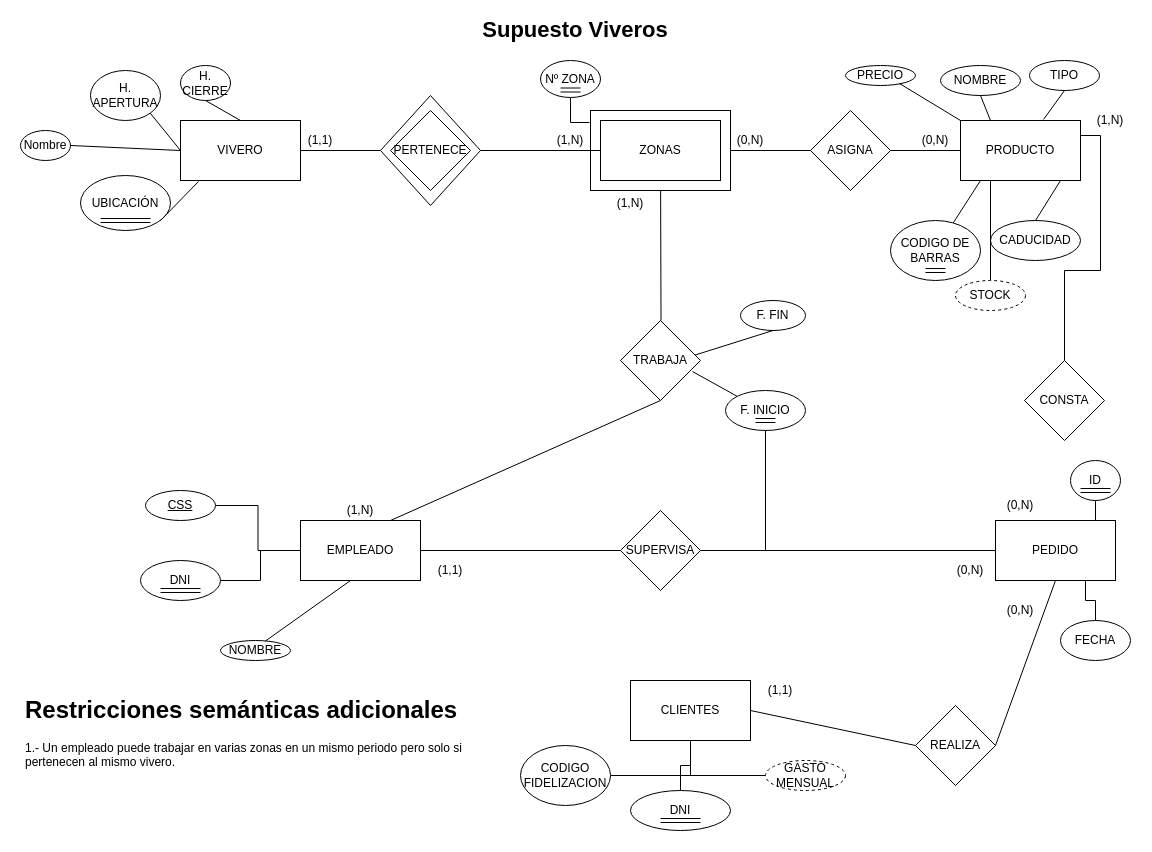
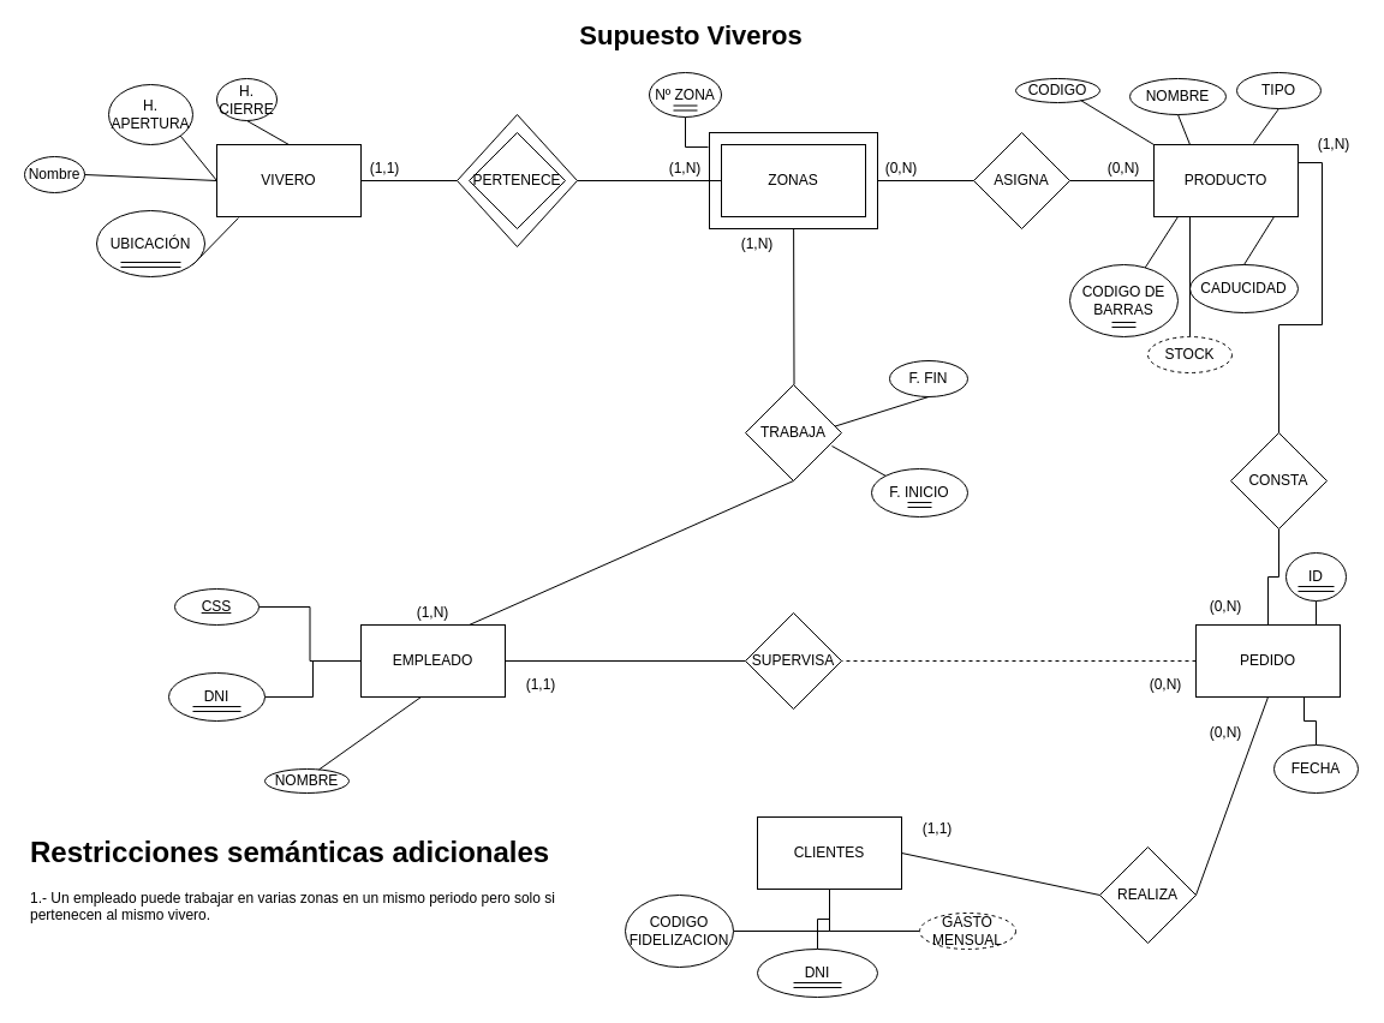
  <mxCell id="0" />
  <mxCell id="1" parent="0" />
  <mxCell id="2" value="" style="rounded=0;whiteSpace=wrap;html=1;" vertex="1" parent="1"><mxGeometry x="590" y="110" width="140" height="80" as="geometry" /></mxCell>
  <mxCell id="3" value="" style="rhombus;whiteSpace=wrap;html=1;" vertex="1" parent="1"><mxGeometry x="380" y="95" width="100" height="110" as="geometry" /></mxCell>
- <mxCell id="4" value="" style="edgeStyle=orthogonalEdgeStyle;rounded=0;orthogonalLoop=1;jettySize=auto;html=1;startFill=0;endArrow=none;endFill=0;exitX=0;exitY=0.5;exitDx=0;exitDy=0;" edge="1" parent="1" source="58" target="60"><mxGeometry relative="1" as="geometry" /></mxCell>
+ <mxCell id="4" value="" style="edgeStyle=orthogonalEdgeStyle;rounded=0;orthogonalLoop=1;jettySize=auto;html=1;startFill=0;endArrow=none;endFill=0;exitX=0;exitY=0.5;exitDx=0;exitDy=0;dashed=1;" edge="1" parent="1" source="58" target="60"><mxGeometry relative="1" as="geometry" /></mxCell>
  <mxCell id="5" value="CLIENTES" style="rounded=0;whiteSpace=wrap;html=1;" vertex="1" parent="1"><mxGeometry x="630" y="680" width="120" height="60" as="geometry" /></mxCell>
  <mxCell id="6" value="ZONAS" style="rounded=0;whiteSpace=wrap;html=1;" vertex="1" parent="1"><mxGeometry x="600" y="120" width="120" height="60" as="geometry" /></mxCell>
  <mxCell id="7" value="VIVERO&lt;br&gt;" style="rounded=0;whiteSpace=wrap;html=1;" vertex="1" parent="1"><mxGeometry x="180" y="120" width="120" height="60" as="geometry" /></mxCell>
  <mxCell id="8" value="" style="edgeStyle=orthogonalEdgeStyle;rounded=0;orthogonalLoop=1;jettySize=auto;html=1;startFill=0;endArrow=none;endFill=0;" edge="1" parent="1" source="9" target="51"><mxGeometry relative="1" as="geometry" /></mxCell>
  <mxCell id="9" value="EMPLEADO" style="rounded=0;whiteSpace=wrap;html=1;" vertex="1" parent="1"><mxGeometry x="300" y="520" width="120" height="60" as="geometry" /></mxCell>
  <mxCell id="10" value="PRODUCTO" style="rounded=0;whiteSpace=wrap;html=1;" vertex="1" parent="1"><mxGeometry x="960" y="120" width="120" height="60" as="geometry" /></mxCell>
  <mxCell id="11" value="PERTENECE" style="rhombus;whiteSpace=wrap;html=1;" vertex="1" parent="1"><mxGeometry x="390" y="110" width="80" height="80" as="geometry" /></mxCell>
  <mxCell id="12" value="" style="endArrow=none;html=1;entryX=0;entryY=0.5;entryDx=0;entryDy=0;" edge="1" parent="1" source="7" target="3"><mxGeometry width="50" height="50" relative="1" as="geometry"><mxPoint x="390" y="150" as="sourcePoint" /><mxPoint x="500" y="160" as="targetPoint" /></mxGeometry></mxCell>
  <mxCell id="13" value="" style="endArrow=none;html=1;exitX=1;exitY=0.5;exitDx=0;exitDy=0;entryX=0;entryY=0.5;entryDx=0;entryDy=0;" edge="1" parent="1" source="3" target="6"><mxGeometry width="50" height="50" relative="1" as="geometry"><mxPoint x="550" y="180" as="sourcePoint" /><mxPoint x="600" y="130" as="targetPoint" /></mxGeometry></mxCell>
  <mxCell id="14" value="(1,N)" style="text;html=1;strokeColor=none;fillColor=none;align=center;verticalAlign=middle;whiteSpace=wrap;rounded=0;" vertex="1" parent="1"><mxGeometry x="550" y="130" width="40" height="20" as="geometry" /></mxCell>
  <mxCell id="15" value="(1,1)" style="text;html=1;strokeColor=none;fillColor=none;align=center;verticalAlign=middle;whiteSpace=wrap;rounded=0;" vertex="1" parent="1"><mxGeometry x="300" y="130" width="40" height="20" as="geometry" /></mxCell>
  <mxCell id="16" value="Nombre&lt;br&gt;" style="ellipse;whiteSpace=wrap;html=1;" vertex="1" parent="1"><mxGeometry x="20" y="130" width="50" height="30" as="geometry" /></mxCell>
  <mxCell id="17" value="UBICACIÓN" style="ellipse;whiteSpace=wrap;html=1;" vertex="1" parent="1"><mxGeometry x="80" y="175" width="90" height="55" as="geometry" /></mxCell>
  <mxCell id="18" value="H. CIERRE" style="ellipse;whiteSpace=wrap;html=1;" vertex="1" parent="1"><mxGeometry x="180" y="65" width="50" height="35" as="geometry" /></mxCell>
  <mxCell id="19" value="H. APERTURA&lt;br&gt;" style="ellipse;whiteSpace=wrap;html=1;" vertex="1" parent="1"><mxGeometry x="90" y="70" width="70" height="50" as="geometry" /></mxCell>
  <mxCell id="20" value="" style="endArrow=none;html=1;entryX=0.5;entryY=1;entryDx=0;entryDy=0;exitX=0.5;exitY=0;exitDx=0;exitDy=0;" edge="1" parent="1" source="7" target="18"><mxGeometry width="50" height="50" relative="1" as="geometry"><mxPoint x="200" y="140" as="sourcePoint" /><mxPoint x="250" y="90" as="targetPoint" /></mxGeometry></mxCell>
  <mxCell id="21" value="" style="endArrow=none;html=1;entryX=1;entryY=1;entryDx=0;entryDy=0;exitX=0;exitY=0.5;exitDx=0;exitDy=0;" edge="1" parent="1" source="7" target="19"><mxGeometry width="50" height="50" relative="1" as="geometry"><mxPoint x="140" y="160" as="sourcePoint" /><mxPoint x="190" y="110" as="targetPoint" /></mxGeometry></mxCell>
  <mxCell id="22" value="" style="endArrow=none;html=1;entryX=0.15;entryY=1.017;entryDx=0;entryDy=0;entryPerimeter=0;" edge="1" parent="1" target="7"><mxGeometry width="50" height="50" relative="1" as="geometry"><mxPoint x="160" y="220" as="sourcePoint" /><mxPoint x="190" y="190" as="targetPoint" /></mxGeometry></mxCell>
  <mxCell id="23" value="" style="endArrow=none;html=1;exitX=1;exitY=0.5;exitDx=0;exitDy=0;entryX=0;entryY=0.5;entryDx=0;entryDy=0;" edge="1" parent="1" source="16" target="7"><mxGeometry width="50" height="50" relative="1" as="geometry"><mxPoint x="80" y="180" as="sourcePoint" /><mxPoint x="130" y="130" as="targetPoint" /></mxGeometry></mxCell>
  <mxCell id="24" value="" style="shape=link;html=1;width=-4;" edge="1" parent="1"><mxGeometry width="100" relative="1" as="geometry"><mxPoint x="100" y="220" as="sourcePoint" /><mxPoint x="150" y="220" as="targetPoint" /></mxGeometry></mxCell>
  <mxCell id="25" value="ASIGNA" style="rhombus;whiteSpace=wrap;html=1;" vertex="1" parent="1"><mxGeometry x="810" y="110" width="80" height="80" as="geometry" /></mxCell>
  <mxCell id="26" value="" style="endArrow=none;html=1;exitX=1;exitY=0.5;exitDx=0;exitDy=0;entryX=0;entryY=0.5;entryDx=0;entryDy=0;" edge="1" parent="1" source="2"><mxGeometry width="50" height="50" relative="1" as="geometry"><mxPoint x="750" y="170" as="sourcePoint" /><mxPoint x="810" y="150" as="targetPoint" /></mxGeometry></mxCell>
  <mxCell id="27" value="" style="endArrow=none;html=1;exitX=1;exitY=0.5;exitDx=0;exitDy=0;" edge="1" parent="1" source="25" target="10"><mxGeometry width="50" height="50" relative="1" as="geometry"><mxPoint x="900" y="170" as="sourcePoint" /><mxPoint x="950" y="120" as="targetPoint" /></mxGeometry></mxCell>
  <mxCell id="28" value="TIPO" style="ellipse;whiteSpace=wrap;html=1;" vertex="1" parent="1"><mxGeometry x="1029" y="60" width="70" height="30" as="geometry" /></mxCell>
  <mxCell id="29" value="CADUCIDAD" style="ellipse;whiteSpace=wrap;html=1;" vertex="1" parent="1"><mxGeometry x="990" y="220" width="90" height="40" as="geometry" /></mxCell>
  <mxCell id="30" value="CODIGO DE BARRAS" style="ellipse;whiteSpace=wrap;html=1;" vertex="1" parent="1"><mxGeometry x="890" y="220" width="90" height="60" as="geometry" /></mxCell>
  <mxCell id="31" value="NOMBRE" style="ellipse;whiteSpace=wrap;html=1;" vertex="1" parent="1"><mxGeometry x="940" y="65" width="80" height="30" as="geometry" /></mxCell>
  <mxCell id="32" value="" style="endArrow=none;html=1;" edge="1" parent="1" source="30"><mxGeometry width="50" height="50" relative="1" as="geometry"><mxPoint x="950" y="210" as="sourcePoint" /><mxPoint x="980" y="180" as="targetPoint" /></mxGeometry></mxCell>
  <mxCell id="33" value="" style="endArrow=none;html=1;exitX=0.5;exitY=0;exitDx=0;exitDy=0;" edge="1" parent="1" source="29"><mxGeometry width="50" height="50" relative="1" as="geometry"><mxPoint x="1010" y="230" as="sourcePoint" /><mxPoint x="1060" y="180" as="targetPoint" /></mxGeometry></mxCell>
  <mxCell id="34" value="" style="endArrow=none;html=1;exitX=0.25;exitY=0;exitDx=0;exitDy=0;entryX=0.5;entryY=1;entryDx=0;entryDy=0;" edge="1" parent="1" source="10" target="31"><mxGeometry width="50" height="50" relative="1" as="geometry"><mxPoint x="970" y="130" as="sourcePoint" /><mxPoint x="1020" y="80" as="targetPoint" /></mxGeometry></mxCell>
  <mxCell id="35" value="" style="endArrow=none;html=1;exitX=0.692;exitY=-0.017;exitDx=0;exitDy=0;exitPerimeter=0;entryX=0.5;entryY=1;entryDx=0;entryDy=0;" edge="1" parent="1" source="10" target="28"><mxGeometry width="50" height="50" relative="1" as="geometry"><mxPoint x="1030" y="120" as="sourcePoint" /><mxPoint x="1070" y="100" as="targetPoint" /></mxGeometry></mxCell>
  <mxCell id="36" value="(0,N)" style="text;html=1;strokeColor=none;fillColor=none;align=center;verticalAlign=middle;whiteSpace=wrap;rounded=0;" vertex="1" parent="1"><mxGeometry x="730" y="130" width="40" height="20" as="geometry" /></mxCell>
  <mxCell id="37" value="(0,N)" style="text;html=1;strokeColor=none;fillColor=none;align=center;verticalAlign=middle;whiteSpace=wrap;rounded=0;" vertex="1" parent="1"><mxGeometry x="915" y="130" width="40" height="20" as="geometry" /></mxCell>
  <mxCell id="38" value="" style="endArrow=none;html=1;exitX=0.421;exitY=0;exitDx=0;exitDy=0;exitPerimeter=0;" edge="1" parent="1" target="2"><mxGeometry width="50" height="50" relative="1" as="geometry"><mxPoint x="660.52" y="320" as="sourcePoint" /><mxPoint x="700" y="220" as="targetPoint" /></mxGeometry></mxCell>
- <mxCell id="39" value="PRECIO" style="ellipse;whiteSpace=wrap;html=1;" vertex="1" parent="1"><mxGeometry x="845" y="65" width="70" height="20" as="geometry" /></mxCell>
+ <mxCell id="39" value="CODIGO" style="ellipse;whiteSpace=wrap;html=1;" vertex="1" parent="1"><mxGeometry x="845" y="65" width="70" height="20" as="geometry" /></mxCell>
  <mxCell id="40" value="" style="endArrow=none;html=1;exitX=0;exitY=0;exitDx=0;exitDy=0;entryX=0.771;entryY=0.9;entryDx=0;entryDy=0;entryPerimeter=0;" edge="1" parent="1" source="10" target="39"><mxGeometry width="50" height="50" relative="1" as="geometry"><mxPoint x="890" y="140" as="sourcePoint" /><mxPoint x="940" y="90" as="targetPoint" /></mxGeometry></mxCell>
  <mxCell id="41" value="F. FIN&lt;br&gt;" style="ellipse;whiteSpace=wrap;html=1;" vertex="1" parent="1"><mxGeometry x="740" y="300" width="65" height="30" as="geometry" /></mxCell>
  <mxCell id="42" value="F. INICIO" style="ellipse;whiteSpace=wrap;html=1;" vertex="1" parent="1"><mxGeometry x="725" y="390" width="80" height="40" as="geometry" /></mxCell>
  <mxCell id="43" value="" style="endArrow=none;html=1;exitX=0;exitY=0;exitDx=0;exitDy=0;entryX=0.9;entryY=0.638;entryDx=0;entryDy=0;entryPerimeter=0;" edge="1" parent="1" source="42" target="45"><mxGeometry width="50" height="50" relative="1" as="geometry"><mxPoint x="660" y="420" as="sourcePoint" /><mxPoint x="700" y="380" as="targetPoint" /></mxGeometry></mxCell>
  <mxCell id="44" value="" style="endArrow=none;html=1;exitX=0.913;exitY=0.438;exitDx=0;exitDy=0;entryX=0.5;entryY=1;entryDx=0;entryDy=0;exitPerimeter=0;" edge="1" parent="1" source="45" target="41"><mxGeometry width="50" height="50" relative="1" as="geometry"><mxPoint x="730" y="350" as="sourcePoint" /><mxPoint x="790" y="310" as="targetPoint" /></mxGeometry></mxCell>
  <mxCell id="45" value="TRABAJA" style="rhombus;whiteSpace=wrap;html=1;" vertex="1" parent="1"><mxGeometry x="620" y="320" width="80" height="80" as="geometry" /></mxCell>
  <mxCell id="46" value="" style="endArrow=none;html=1;entryX=0.5;entryY=1;entryDx=0;entryDy=0;exitX=0.75;exitY=0;exitDx=0;exitDy=0;" edge="1" parent="1" source="9" target="45"><mxGeometry width="50" height="50" relative="1" as="geometry"><mxPoint x="710" y="510" as="sourcePoint" /><mxPoint x="730" y="420" as="targetPoint" /></mxGeometry></mxCell>
  <mxCell id="47" value="(1,N)" style="text;html=1;strokeColor=none;fillColor=none;align=center;verticalAlign=middle;whiteSpace=wrap;rounded=0;" vertex="1" parent="1"><mxGeometry x="340" y="500" width="40" height="20" as="geometry" /></mxCell>
  <mxCell id="48" value="(1,N)" style="text;html=1;strokeColor=none;fillColor=none;align=center;verticalAlign=middle;whiteSpace=wrap;rounded=0;" vertex="1" parent="1"><mxGeometry x="610" y="193" width="40" height="20" as="geometry" /></mxCell>
  <mxCell id="49" value="" style="edgeStyle=orthogonalEdgeStyle;rounded=0;orthogonalLoop=1;jettySize=auto;html=1;startFill=0;endArrow=none;endFill=0;" edge="1" parent="1" source="50" target="9"><mxGeometry relative="1" as="geometry" /></mxCell>
  <mxCell id="50" value="DNI" style="ellipse;whiteSpace=wrap;html=1;" vertex="1" parent="1"><mxGeometry x="140" y="560" width="80" height="40" as="geometry" /></mxCell>
  <mxCell id="51" value="&lt;u&gt;CSS&lt;/u&gt;" style="ellipse;whiteSpace=wrap;html=1;" vertex="1" parent="1"><mxGeometry x="145" y="490" width="70" height="30" as="geometry" /></mxCell>
  <mxCell id="52" value="NOMBRE" style="ellipse;whiteSpace=wrap;html=1;" vertex="1" parent="1"><mxGeometry x="220" y="640" width="70" height="20" as="geometry" /></mxCell>
  <mxCell id="53" value="" style="shape=link;html=1;" edge="1" parent="1"><mxGeometry width="100" relative="1" as="geometry"><mxPoint x="160" y="590" as="sourcePoint" /><mxPoint x="200" y="590" as="targetPoint" /></mxGeometry></mxCell>
  <mxCell id="54" value="" style="endArrow=none;html=1;exitX=0.642;exitY=0.025;exitDx=0;exitDy=0;exitPerimeter=0;" edge="1" parent="1" source="52"><mxGeometry width="50" height="50" relative="1" as="geometry"><mxPoint x="290" y="650" as="sourcePoint" /><mxPoint x="350" y="580" as="targetPoint" /></mxGeometry></mxCell>
  <mxCell id="55" value="" style="edgeStyle=orthogonalEdgeStyle;rounded=0;orthogonalLoop=1;jettySize=auto;html=1;startArrow=none;startFill=0;endArrow=none;endFill=0;entryX=0.25;entryY=1;entryDx=0;entryDy=0;" edge="1" parent="1" source="56" target="10"><mxGeometry relative="1" as="geometry" /></mxCell>
  <mxCell id="56" value="STOCK" style="ellipse;whiteSpace=wrap;html=1;dashed=1;" vertex="1" parent="1"><mxGeometry x="955" y="280" width="70" height="30" as="geometry" /></mxCell>
- <mxCell id="57" value="" style="edgeStyle=orthogonalEdgeStyle;rounded=0;orthogonalLoop=1;jettySize=auto;html=1;startFill=0;endArrow=none;endFill=0;" edge="1" parent="1" source="58" target="42"><mxGeometry relative="1" as="geometry" /></mxCell>
+ <mxCell id="57" value="" style="edgeStyle=orthogonalEdgeStyle;rounded=0;orthogonalLoop=1;jettySize=auto;html=1;startFill=0;endArrow=none;endFill=0;" edge="1" parent="1" source="58" target="62"><mxGeometry relative="1" as="geometry" /></mxCell>
  <mxCell id="58" value="PEDIDO" style="rounded=0;whiteSpace=wrap;html=1;" vertex="1" parent="1"><mxGeometry x="995" y="520" width="120" height="60" as="geometry" /></mxCell>
  <mxCell id="59" value="REALIZA" style="rhombus;whiteSpace=wrap;html=1;gradientColor=none;" vertex="1" parent="1"><mxGeometry x="915" y="705" width="80" height="80" as="geometry" /></mxCell>
  <mxCell id="60" value="SUPERVISA" style="rhombus;whiteSpace=wrap;html=1;gradientColor=none;" vertex="1" parent="1"><mxGeometry x="620" y="510" width="80" height="80" as="geometry" /></mxCell>
  <mxCell id="61" value="" style="edgeStyle=orthogonalEdgeStyle;rounded=0;orthogonalLoop=1;jettySize=auto;html=1;startFill=0;endArrow=none;endFill=0;entryX=1;entryY=0.25;entryDx=0;entryDy=0;" edge="1" parent="1" source="62" target="10"><mxGeometry relative="1" as="geometry" /></mxCell>
  <mxCell id="62" value="CONSTA&lt;br&gt;" style="rhombus;whiteSpace=wrap;html=1;gradientColor=none;" vertex="1" parent="1"><mxGeometry x="1024" y="360" width="80" height="80" as="geometry" /></mxCell>
  <mxCell id="63" value="" style="endArrow=none;html=1;entryX=0;entryY=0.5;entryDx=0;entryDy=0;" edge="1" parent="1" target="60"><mxGeometry width="50" height="50" relative="1" as="geometry"><mxPoint x="420" y="550" as="sourcePoint" /><mxPoint x="470" y="500" as="targetPoint" /></mxGeometry></mxCell>
  <mxCell id="64" value="" style="endArrow=none;html=1;exitX=1;exitY=0.5;exitDx=0;exitDy=0;entryX=0;entryY=0.5;entryDx=0;entryDy=0;" edge="1" parent="1" source="5" target="59"><mxGeometry width="50" height="50" relative="1" as="geometry"><mxPoint x="760" y="740" as="sourcePoint" /><mxPoint x="810" y="690" as="targetPoint" /></mxGeometry></mxCell>
  <mxCell id="65" value="" style="endArrow=none;html=1;exitX=1;exitY=0.5;exitDx=0;exitDy=0;entryX=0.5;entryY=1;entryDx=0;entryDy=0;" edge="1" parent="1" source="59" target="58"><mxGeometry width="50" height="50" relative="1" as="geometry"><mxPoint x="1000" y="740" as="sourcePoint" /><mxPoint x="1050" y="690" as="targetPoint" /></mxGeometry></mxCell>
  <mxCell id="66" style="edgeStyle=orthogonalEdgeStyle;rounded=0;orthogonalLoop=1;jettySize=auto;html=1;startFill=0;endArrow=none;endFill=0;" edge="1" parent="1" source="67" target="5"><mxGeometry relative="1" as="geometry" /></mxCell>
  <mxCell id="67" value="CODIGO FIDELIZACION" style="ellipse;whiteSpace=wrap;html=1;gradientColor=none;" vertex="1" parent="1"><mxGeometry x="520" y="745" width="90" height="60" as="geometry" /></mxCell>
  <mxCell id="68" style="edgeStyle=orthogonalEdgeStyle;rounded=0;orthogonalLoop=1;jettySize=auto;html=1;startFill=0;endArrow=none;endFill=0;" edge="1" parent="1" source="69" target="5"><mxGeometry relative="1" as="geometry" /></mxCell>
  <mxCell id="69" value="DNI&lt;br&gt;" style="ellipse;whiteSpace=wrap;html=1;gradientColor=none;" vertex="1" parent="1"><mxGeometry x="630" y="790" width="100" height="40" as="geometry" /></mxCell>
  <mxCell id="70" style="edgeStyle=orthogonalEdgeStyle;rounded=0;orthogonalLoop=1;jettySize=auto;html=1;startFill=0;endArrow=none;endFill=0;" edge="1" parent="1" source="71" target="5"><mxGeometry relative="1" as="geometry" /></mxCell>
  <mxCell id="71" value="GASTO MENSUAL" style="ellipse;whiteSpace=wrap;html=1;gradientColor=none;dashed=1;" vertex="1" parent="1"><mxGeometry x="765" y="760" width="80" height="30" as="geometry" /></mxCell>
  <mxCell id="72" value="" style="shape=link;html=1;startFill=0;endArrow=none;endFill=0;" edge="1" parent="1"><mxGeometry width="100" relative="1" as="geometry"><mxPoint x="660" y="820" as="sourcePoint" /><mxPoint x="700" y="820" as="targetPoint" /></mxGeometry></mxCell>
  <mxCell id="73" value="(0,N)" style="text;html=1;strokeColor=none;fillColor=none;align=center;verticalAlign=middle;whiteSpace=wrap;rounded=0;" vertex="1" parent="1"><mxGeometry x="1000" y="600" width="40" height="20" as="geometry" /></mxCell>
  <mxCell id="74" value="(1,1)" style="text;html=1;strokeColor=none;fillColor=none;align=center;verticalAlign=middle;whiteSpace=wrap;rounded=0;" vertex="1" parent="1"><mxGeometry x="760" y="680" width="40" height="20" as="geometry" /></mxCell>
  <mxCell id="75" style="edgeStyle=orthogonalEdgeStyle;rounded=0;orthogonalLoop=1;jettySize=auto;html=1;entryX=0.75;entryY=1;entryDx=0;entryDy=0;startFill=0;endArrow=none;endFill=0;" edge="1" parent="1" source="76" target="58"><mxGeometry relative="1" as="geometry"><mxPoint x="1125" y="710" as="targetPoint" /></mxGeometry></mxCell>
  <mxCell id="76" value="FECHA" style="ellipse;whiteSpace=wrap;html=1;gradientColor=none;" vertex="1" parent="1"><mxGeometry x="1060" y="620" width="70" height="40" as="geometry" /></mxCell>
  <mxCell id="77" value="" style="edgeStyle=orthogonalEdgeStyle;rounded=0;orthogonalLoop=1;jettySize=auto;html=1;startFill=0;endArrow=none;endFill=0;" edge="1" parent="1" source="78" target="58"><mxGeometry relative="1" as="geometry" /></mxCell>
  <mxCell id="78" value="ID" style="ellipse;whiteSpace=wrap;html=1;gradientColor=none;" vertex="1" parent="1"><mxGeometry x="1070" y="460" width="50" height="40" as="geometry" /></mxCell>
  <mxCell id="79" value="" style="shape=link;html=1;startFill=0;endArrow=none;endFill=0;width=-4;" edge="1" parent="1"><mxGeometry width="100" relative="1" as="geometry"><mxPoint x="1080" y="490" as="sourcePoint" /><mxPoint x="1110" y="490" as="targetPoint" /></mxGeometry></mxCell>
  <mxCell id="80" value="(1,N)" style="text;html=1;strokeColor=none;fillColor=none;align=center;verticalAlign=middle;whiteSpace=wrap;rounded=0;" vertex="1" parent="1"><mxGeometry x="1090" y="110" width="40" height="20" as="geometry" /></mxCell>
  <mxCell id="81" value="(0,N)" style="text;html=1;strokeColor=none;fillColor=none;align=center;verticalAlign=middle;whiteSpace=wrap;rounded=0;" vertex="1" parent="1"><mxGeometry x="1000" y="495" width="40" height="20" as="geometry" /></mxCell>
  <mxCell id="82" value="(0,N)&lt;span style=&quot;color: rgba(0 , 0 , 0 , 0) ; font-family: monospace ; font-size: 0px&quot;&gt;%3CmxGraphModel%3E%3Croot%3E%3CmxCell%20id%3D%220%22%2F%3E%3CmxCell%20id%3D%221%22%20parent%3D%220%22%2F%3E%3CmxCell%20id%3D%222%22%20value%3D%22%22%20style%3D%22rhombus%3BwhiteSpace%3Dwrap%3Bhtml%3D1%3Bdashed%3D1%3BgradientColor%3Dnone%3B%22%20vertex%3D%221%22%20parent%3D%221%22%3E%3CmxGeometry%20x%3D%22935%22%20y%3D%22560%22%20width%3D%2280%22%20height%3D%2280%22%20as%3D%22geometry%22%2F%3E%3C%2FmxCell%3E%3C%2Froot%3E%3C%2FmxGraphModel%3E&lt;/span&gt;" style="text;html=1;strokeColor=none;fillColor=none;align=center;verticalAlign=middle;whiteSpace=wrap;rounded=0;" vertex="1" parent="1"><mxGeometry x="950" y="560" width="40" height="20" as="geometry" /></mxCell>
  <mxCell id="83" value="(1,1)" style="text;html=1;strokeColor=none;fillColor=none;align=center;verticalAlign=middle;whiteSpace=wrap;rounded=0;" vertex="1" parent="1"><mxGeometry x="430" y="560" width="40" height="20" as="geometry" /></mxCell>
  <mxCell id="84" style="edgeStyle=orthogonalEdgeStyle;rounded=0;orthogonalLoop=1;jettySize=auto;html=1;entryX=-0.007;entryY=0.15;entryDx=0;entryDy=0;entryPerimeter=0;startFill=0;endArrow=none;endFill=0;" edge="1" parent="1" source="85" target="2"><mxGeometry relative="1" as="geometry" /></mxCell>
  <mxCell id="85" value="Nº ZONA" style="ellipse;whiteSpace=wrap;html=1;gradientColor=none;" vertex="1" parent="1"><mxGeometry x="540" y="60" width="60" height="37" as="geometry" /></mxCell>
  <mxCell id="86" value="" style="shape=link;html=1;startFill=0;endArrow=none;endFill=0;" edge="1" parent="1"><mxGeometry width="100" relative="1" as="geometry"><mxPoint x="560" y="89.5" as="sourcePoint" /><mxPoint x="580" y="89.5" as="targetPoint" /></mxGeometry></mxCell>
  <mxCell id="87" value="" style="shape=link;html=1;startFill=0;endArrow=none;endFill=0;" edge="1" parent="1"><mxGeometry width="100" relative="1" as="geometry"><mxPoint x="755" y="420" as="sourcePoint" /><mxPoint x="775" y="420" as="targetPoint" /></mxGeometry></mxCell>
  <mxCell id="88" value="" style="shape=link;html=1;startFill=0;endArrow=none;endFill=0;" edge="1" parent="1"><mxGeometry width="100" relative="1" as="geometry"><mxPoint x="925" y="270" as="sourcePoint" /><mxPoint x="945" y="270" as="targetPoint" /></mxGeometry></mxCell>
  <mxCell id="89" value="&lt;h1&gt;Restricciones semánticas adicionales&lt;/h1&gt;&lt;p&gt;1.- Un empleado puede trabajar en varias zonas en un mismo periodo pero solo si pertenecen al mismo vivero.&lt;/p&gt;" style="text;html=1;strokeColor=none;fillColor=none;spacing=5;spacingTop=-20;whiteSpace=wrap;overflow=hidden;rounded=0;" vertex="1" parent="1"><mxGeometry x="20" y="690" width="490" height="120" as="geometry" /></mxCell>
  <mxCell id="90" value="Supuesto Viveros" style="text;html=1;strokeColor=none;fillColor=none;align=center;verticalAlign=middle;whiteSpace=wrap;rounded=0;fontSize=22;fontStyle=1" vertex="1" parent="1"><mxGeometry x="290" y="20" width="570" height="20" as="geometry" /></mxCell>
